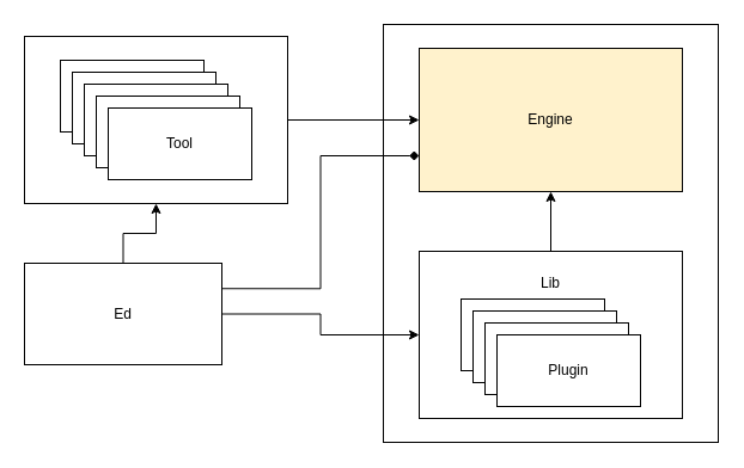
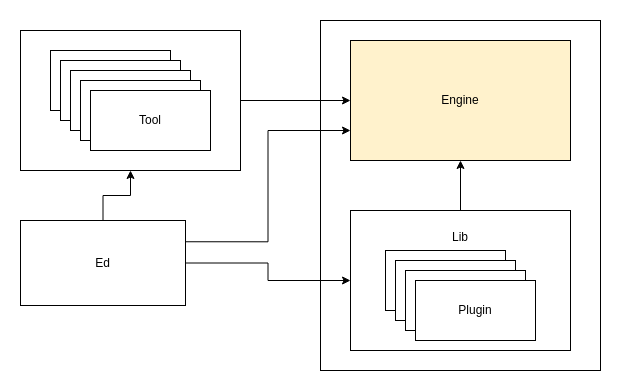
  <mxCell id="0" />
  <mxCell id="1" parent="0" />
  <mxCell id="2" value="" style="rounded=0;whiteSpace=wrap;html=1;align=left;" vertex="1" parent="1"><mxGeometry x="320" y="20" width="280" height="350" as="geometry" /></mxCell>
  <mxCell id="3" style="edgeStyle=orthogonalEdgeStyle;rounded=0;orthogonalLoop=1;jettySize=auto;html=1;exitX=0.5;exitY=0;exitDx=0;exitDy=0;entryX=0.5;entryY=1;entryDx=0;entryDy=0;" edge="1" parent="1" source="9" target="14"><mxGeometry relative="1" as="geometry" /></mxCell>
  <mxCell id="4" style="edgeStyle=orthogonalEdgeStyle;rounded=0;orthogonalLoop=1;jettySize=auto;html=1;exitX=1;exitY=0.5;exitDx=0;exitDy=0;entryX=0;entryY=0.5;entryDx=0;entryDy=0;" edge="1" parent="1" source="7" target="9"><mxGeometry relative="1" as="geometry" /></mxCell>
  <mxCell id="5" style="edgeStyle=orthogonalEdgeStyle;rounded=0;orthogonalLoop=1;jettySize=auto;html=1;exitX=0.5;exitY=0;exitDx=0;exitDy=0;entryX=0.5;entryY=1;entryDx=0;entryDy=0;" edge="1" parent="1" source="7" target="16"><mxGeometry relative="1" as="geometry" /></mxCell>
- <mxCell id="6" style="edgeStyle=orthogonalEdgeStyle;rounded=0;orthogonalLoop=1;jettySize=auto;html=1;exitX=1;exitY=0.25;exitDx=0;exitDy=0;entryX=0;entryY=0.75;entryDx=0;entryDy=0;endArrow=diamond;" edge="1" parent="1" source="7" target="14"><mxGeometry relative="1" as="geometry" /></mxCell>
+ <mxCell id="6" style="edgeStyle=orthogonalEdgeStyle;rounded=0;orthogonalLoop=1;jettySize=auto;html=1;exitX=1;exitY=0.25;exitDx=0;exitDy=0;entryX=0;entryY=0.75;entryDx=0;entryDy=0;" edge="1" parent="1" source="7" target="14"><mxGeometry relative="1" as="geometry" /></mxCell>
  <mxCell id="7" value="Ed" style="rounded=0;whiteSpace=wrap;html=1;" vertex="1" parent="1"><mxGeometry x="20" y="220" width="165" height="85" as="geometry" /></mxCell>
  <mxCell id="8" value="" style="group" vertex="1" connectable="0" parent="1"><mxGeometry x="350" y="210" width="250" height="160" as="geometry" /></mxCell>
  <mxCell id="9" value="&lt;div&gt;Lib&lt;/div&gt;&lt;div&gt;&lt;br&gt;&lt;/div&gt;&lt;div&gt;&lt;br&gt;&lt;/div&gt;&lt;div&gt;&lt;br&gt;&lt;/div&gt;&lt;div&gt;&lt;br&gt;&lt;/div&gt;&lt;div&gt;&lt;br&gt;&lt;/div&gt;&lt;div&gt;&lt;br&gt;&lt;/div&gt;" style="rounded=0;whiteSpace=wrap;html=1;" vertex="1" parent="8"><mxGeometry width="220" height="140" as="geometry" /></mxCell>
  <mxCell id="10" value="Plugin" style="rounded=0;whiteSpace=wrap;html=1;" vertex="1" parent="8"><mxGeometry x="35" y="40" width="120" height="60" as="geometry" /></mxCell>
  <mxCell id="11" value="Plugin" style="rounded=0;whiteSpace=wrap;html=1;" vertex="1" parent="8"><mxGeometry x="45" y="50" width="120" height="60" as="geometry" /></mxCell>
  <mxCell id="12" value="Plugin" style="rounded=0;whiteSpace=wrap;html=1;" vertex="1" parent="8"><mxGeometry x="55" y="60" width="120" height="60" as="geometry" /></mxCell>
  <mxCell id="13" value="Plugin" style="rounded=0;whiteSpace=wrap;html=1;" vertex="1" parent="8"><mxGeometry x="65" y="70" width="120" height="60" as="geometry" /></mxCell>
  <mxCell id="14" value="Engine" style="rounded=0;whiteSpace=wrap;html=1;fillColor=#fff2cc;" vertex="1" parent="1"><mxGeometry x="350" y="40" width="220" height="120" as="geometry" /></mxCell>
  <mxCell id="15" value="" style="group" vertex="1" connectable="0" parent="1"><mxGeometry x="20" y="30" width="220" height="140" as="geometry" /></mxCell>
  <mxCell id="16" value="" style="rounded=0;whiteSpace=wrap;html=1;" vertex="1" parent="15"><mxGeometry width="220" height="140" as="geometry" /></mxCell>
  <mxCell id="17" value="Tool" style="rounded=0;whiteSpace=wrap;html=1;" vertex="1" parent="15"><mxGeometry x="30" y="20" width="120" height="60" as="geometry" /></mxCell>
  <mxCell id="18" value="Tool" style="rounded=0;whiteSpace=wrap;html=1;" vertex="1" parent="15"><mxGeometry x="40" y="30" width="120" height="60" as="geometry" /></mxCell>
  <mxCell id="19" value="Tool" style="rounded=0;whiteSpace=wrap;html=1;" vertex="1" parent="15"><mxGeometry x="50" y="40" width="120" height="60" as="geometry" /></mxCell>
  <mxCell id="20" value="Tool" style="rounded=0;whiteSpace=wrap;html=1;" vertex="1" parent="15"><mxGeometry x="60" y="50" width="120" height="60" as="geometry" /></mxCell>
  <mxCell id="21" value="Tool" style="rounded=0;whiteSpace=wrap;html=1;" vertex="1" parent="15"><mxGeometry x="70" y="60" width="120" height="60" as="geometry" /></mxCell>
  <mxCell id="22" style="edgeStyle=orthogonalEdgeStyle;rounded=0;orthogonalLoop=1;jettySize=auto;html=1;exitX=1;exitY=0.5;exitDx=0;exitDy=0;entryX=0;entryY=0.5;entryDx=0;entryDy=0;" edge="1" parent="1" source="16" target="14"><mxGeometry relative="1" as="geometry" /></mxCell>
